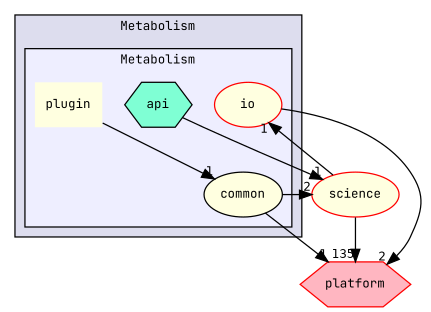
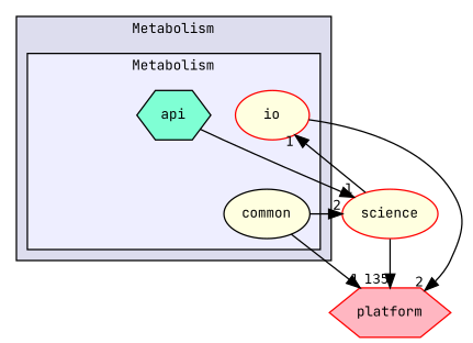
  digraph {
    compound=true
    fontname="JetBrains Mono"
    node [fillcolor=lightyellow fontname="JetBrains Mono" fontsize=10 shape=ellipse style=filled]
    edge [fontname="JetBrains Mono" headlabel=1 labeldistance=1.5 labelfontname=Helvetica labelfontsize=10]
-   n1 [label=plugin shape=plaintext]
    n2 [fillcolor=aquamarine label=api shape=hexagon]
    n3 [label=common]
    n4 [color=red label=io]
    n5 [color=red label=science]
    n6 [color=red fillcolor=lightpink label=platform shape=hexagon]
    subgraph cluster_1 {
      bgcolor="#ddddee"
      fontsize=10
      label=Metabolism
      pencolor=black
      subgraph cluster_2 {
        bgcolor="#eeeeff"
        fontsize=10
        label=Metabolism
        pencolor=black
-       n1
        n2
        n3
        n4
      }
    }
-   n1 -> n3
    n2 -> n5
    n3 -> n5 [headlabel=2]
    n3 -> n6
    n4 -> n6 [headlabel=2]
    n5 -> n4
    n5 -> n6 [headlabel=135]
  }
